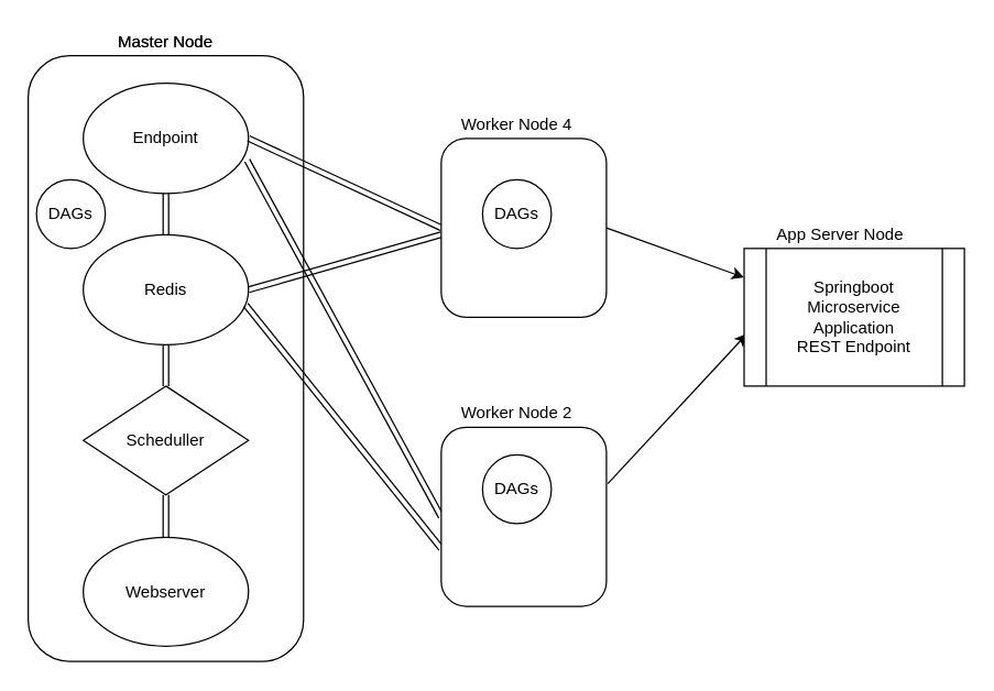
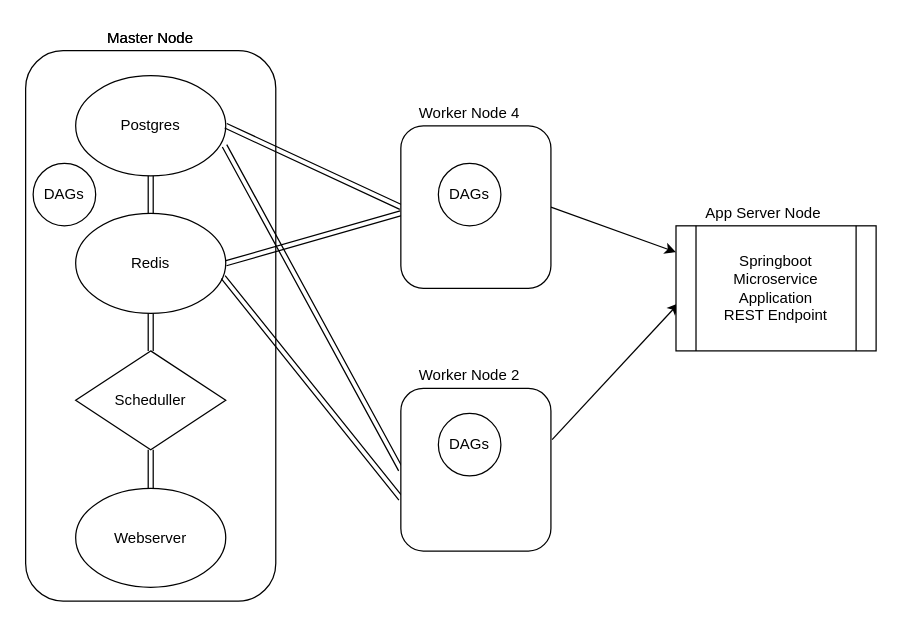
  <mxCell id="0" />
  <mxCell id="1" parent="0" />
  <mxCell id="2" value="" style="rounded=1;whiteSpace=wrap;html=1;" vertex="1" parent="1"><mxGeometry x="20" y="40" width="200" height="440" as="geometry" /></mxCell>
  <mxCell id="3" value="" style="edgeStyle=orthogonalEdgeStyle;rounded=0;orthogonalLoop=1;jettySize=auto;html=1;shape=link;" edge="1" parent="1" source="4" target="7"><mxGeometry relative="1" as="geometry" /></mxCell>
- <mxCell id="4" value="Endpoint" style="ellipse;whiteSpace=wrap;html=1;" vertex="1" parent="1"><mxGeometry x="60" y="60" width="120" height="80" as="geometry" /></mxCell>
+ <mxCell id="4" value="Postgres" style="ellipse;whiteSpace=wrap;html=1;" vertex="1" parent="1"><mxGeometry x="60" y="60" width="120" height="80" as="geometry" /></mxCell>
  <mxCell id="5" value="" style="edgeStyle=orthogonalEdgeStyle;rounded=0;orthogonalLoop=1;jettySize=auto;html=1;shape=link;" edge="1" parent="1" source="7" target="9"><mxGeometry relative="1" as="geometry" /></mxCell>
  <mxCell id="6" style="edgeStyle=none;shape=link;rounded=1;orthogonalLoop=1;jettySize=auto;html=1;exitX=1;exitY=0.5;exitDx=0;exitDy=0;" edge="1" parent="1" source="7"><mxGeometry relative="1" as="geometry"><mxPoint x="320" y="170" as="targetPoint" /></mxGeometry></mxCell>
  <mxCell id="7" value="Redis" style="ellipse;whiteSpace=wrap;html=1;" vertex="1" parent="1"><mxGeometry x="60" y="170" width="120" height="80" as="geometry" /></mxCell>
  <mxCell id="8" value="" style="edgeStyle=orthogonalEdgeStyle;rounded=0;orthogonalLoop=1;jettySize=auto;html=1;shape=link;" edge="1" parent="1" source="9" target="10"><mxGeometry relative="1" as="geometry" /></mxCell>
  <mxCell id="9" value="Scheduller" style="rhombus;whiteSpace=wrap;html=1;" vertex="1" parent="1"><mxGeometry x="60" y="280" width="120" height="79" as="geometry" /></mxCell>
  <mxCell id="10" value="Webserver" style="ellipse;whiteSpace=wrap;html=1;" vertex="1" parent="1"><mxGeometry x="60" y="390" width="120" height="79" as="geometry" /></mxCell>
  <mxCell id="11" style="shape=link;rounded=1;orthogonalLoop=1;jettySize=auto;html=1;exitX=0;exitY=0.5;exitDx=0;exitDy=0;entryX=1;entryY=0.5;entryDx=0;entryDy=0;" edge="1" parent="1" source="13" target="4"><mxGeometry relative="1" as="geometry" /></mxCell>
  <mxCell id="12" style="rounded=1;orthogonalLoop=1;jettySize=auto;html=1;exitX=1;exitY=0.5;exitDx=0;exitDy=0;" edge="1" parent="1" source="13" target="21"><mxGeometry relative="1" as="geometry" /></mxCell>
  <mxCell id="13" value="" style="rounded=1;whiteSpace=wrap;html=1;" vertex="1" parent="1"><mxGeometry x="320" y="100" width="120" height="130" as="geometry" /></mxCell>
  <mxCell id="14" value="DAGs" style="ellipse;whiteSpace=wrap;html=1;aspect=fixed;" vertex="1" parent="1"><mxGeometry x="26" y="130" width="50" height="50" as="geometry" /></mxCell>
  <mxCell id="15" value="DAGs" style="ellipse;whiteSpace=wrap;html=1;aspect=fixed;" vertex="1" parent="1"><mxGeometry x="350" y="130" width="50" height="50" as="geometry" /></mxCell>
  <mxCell id="16" style="shape=link;rounded=1;orthogonalLoop=1;jettySize=auto;html=1;exitX=0;exitY=0.5;exitDx=0;exitDy=0;entryX=0.992;entryY=0.7;entryDx=0;entryDy=0;entryPerimeter=0;" edge="1" parent="1" source="19" target="4"><mxGeometry relative="1" as="geometry" /></mxCell>
  <mxCell id="17" style="edgeStyle=none;shape=link;rounded=1;orthogonalLoop=1;jettySize=auto;html=1;exitX=0;exitY=0.677;exitDx=0;exitDy=0;entryX=0.983;entryY=0.638;entryDx=0;entryDy=0;entryPerimeter=0;exitPerimeter=0;" edge="1" parent="1" source="19" target="7"><mxGeometry relative="1" as="geometry" /></mxCell>
  <mxCell id="18" style="edgeStyle=none;rounded=1;orthogonalLoop=1;jettySize=auto;html=1;exitX=1.008;exitY=0.315;exitDx=0;exitDy=0;entryX=0.013;entryY=0.62;entryDx=0;entryDy=0;entryPerimeter=0;exitPerimeter=0;" edge="1" parent="1" source="19" target="21"><mxGeometry relative="1" as="geometry" /></mxCell>
  <mxCell id="19" value="" style="rounded=1;whiteSpace=wrap;html=1;" vertex="1" parent="1"><mxGeometry x="320" y="310" width="120" height="130" as="geometry" /></mxCell>
  <mxCell id="20" value="DAGs" style="ellipse;whiteSpace=wrap;html=1;aspect=fixed;" vertex="1" parent="1"><mxGeometry x="350" y="330" width="50" height="50" as="geometry" /></mxCell>
  <mxCell id="21" value="&lt;div&gt;Springboot&lt;/div&gt;&lt;div&gt;Microservice&lt;/div&gt;&lt;div&gt;Application&lt;/div&gt;&lt;div&gt;REST Endpoint&lt;br&gt;&lt;/div&gt;" style="shape=process;whiteSpace=wrap;html=1;backgroundOutline=1;" vertex="1" parent="1"><mxGeometry x="540" y="180" width="160" height="100" as="geometry" /></mxCell>
  <mxCell id="22" value="Master Node" style="text;html=1;strokeColor=none;fillColor=none;align=center;verticalAlign=middle;whiteSpace=wrap;rounded=0;" vertex="1" parent="1"><mxGeometry x="70" y="20" width="100" height="20" as="geometry" /></mxCell>
  <mxCell id="23" value="Master Node" style="text;html=1;strokeColor=none;fillColor=none;align=center;verticalAlign=middle;whiteSpace=wrap;rounded=0;" vertex="1" parent="1"><mxGeometry x="70" y="20" width="100" height="20" as="geometry" /></mxCell>
  <mxCell id="24" value="Worker Node 4" style="text;html=1;strokeColor=none;fillColor=none;align=center;verticalAlign=middle;whiteSpace=wrap;rounded=0;" vertex="1" parent="1"><mxGeometry x="325" y="80" width="100" height="20" as="geometry" /></mxCell>
  <mxCell id="25" value="Worker Node 2" style="text;html=1;strokeColor=none;fillColor=none;align=center;verticalAlign=middle;whiteSpace=wrap;rounded=0;" vertex="1" parent="1"><mxGeometry x="325" y="290" width="100" height="20" as="geometry" /></mxCell>
  <mxCell id="26" value="App Server Node" style="text;html=1;strokeColor=none;fillColor=none;align=center;verticalAlign=middle;whiteSpace=wrap;rounded=0;" vertex="1" parent="1"><mxGeometry x="560" y="160" width="100" height="20" as="geometry" /></mxCell>
